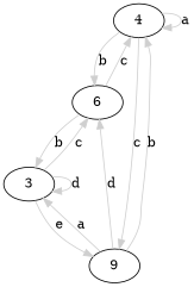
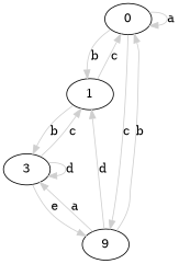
  digraph {
    edge [color=grey81 labelangle=0 labeldistance=-1.0]
-   n1 [label=4]
-   n2 [label=6]
+   n1 [label=0]
+   n2 [label=1]
    n3 [label=9]
    n4 [label=3]
    n1 -> n1 [label=a]
    n1 -> n2 [label=b]
    n1 -> n3 [label=c]
    n2 -> n1 [label=c]
    n2 -> n4 [label=b]
    n3 -> n1 [label=b]
    n3 -> n2 [label=d]
    n3 -> n4 [label=a]
    n4 -> n2 [label=c]
    n4 -> n3 [label=e]
    n4 -> n4 [label=d]
  }
